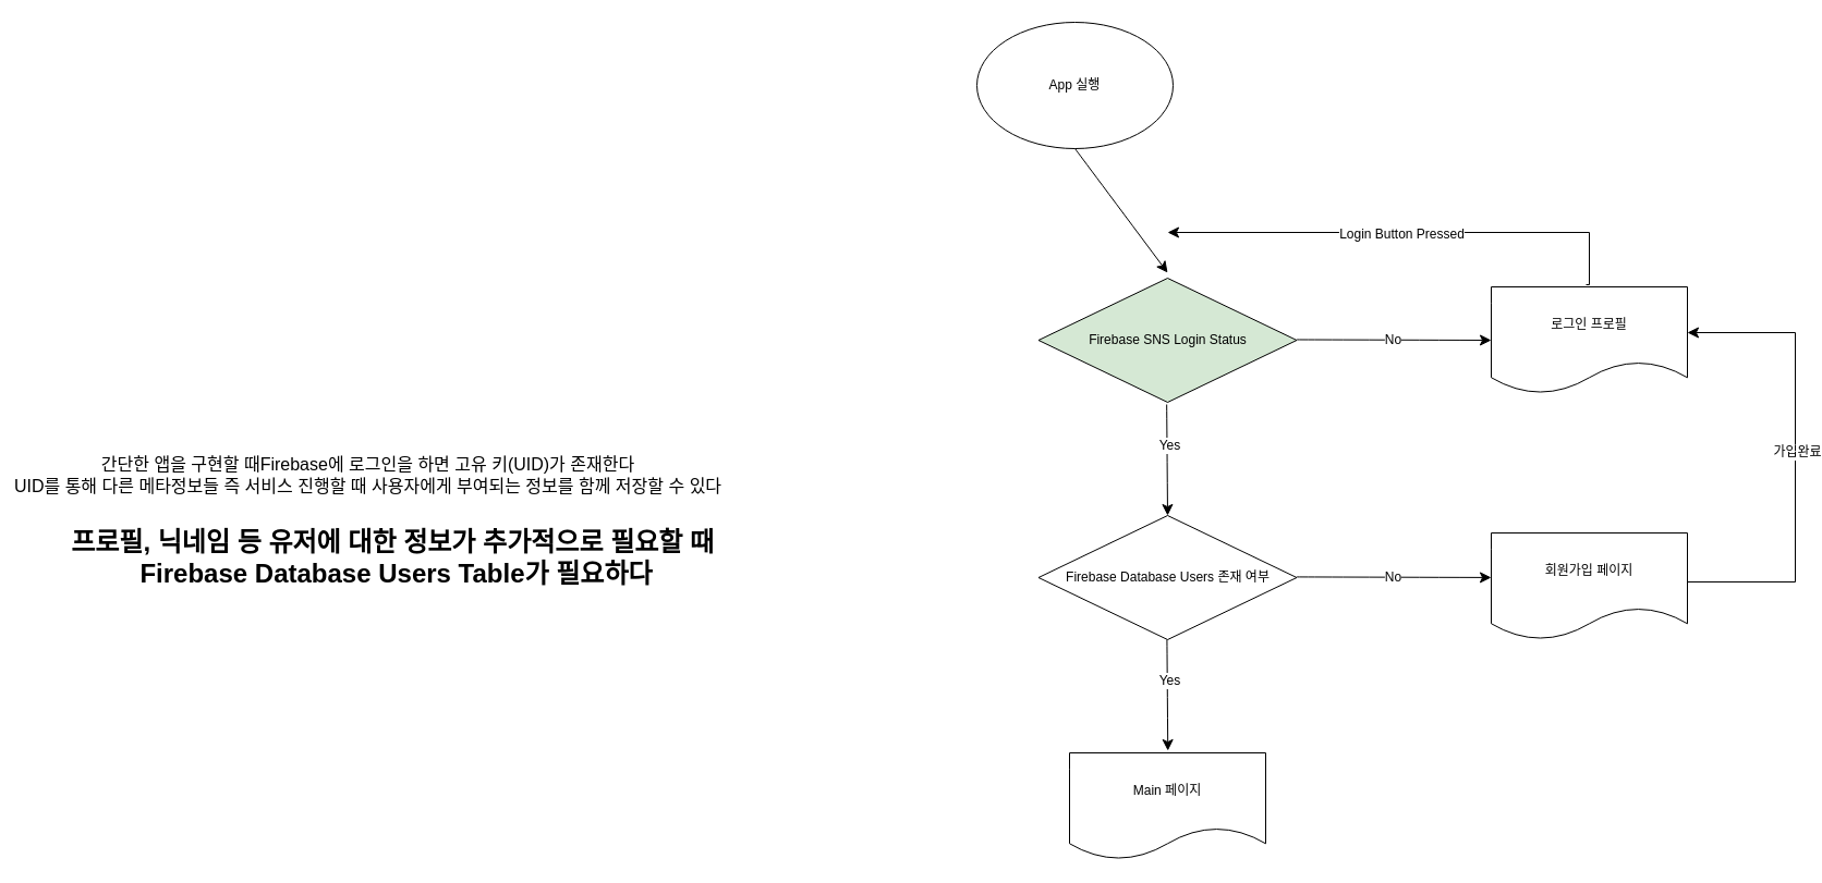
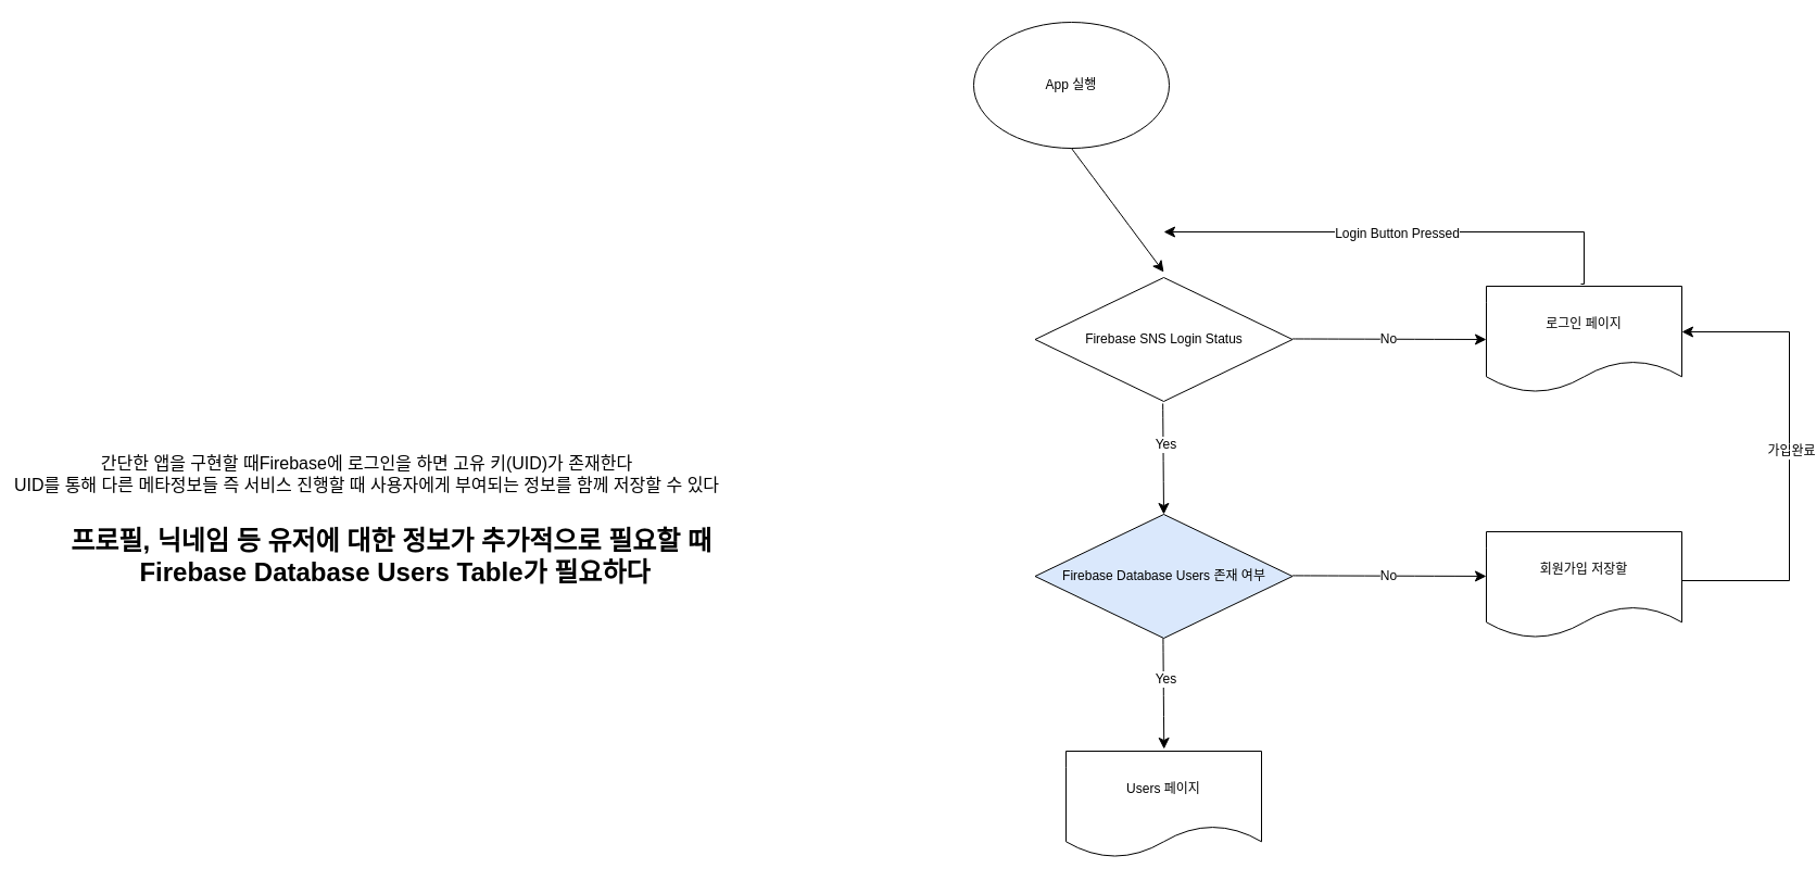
  <mxCell id="0" />
  <mxCell id="1" parent="0" />
  <mxCell id="2" value="App 실행" style="ellipse;whiteSpace=wrap;html=1;" vertex="1" parent="1"><mxGeometry x="896" y="20" width="180" height="116" as="geometry" /></mxCell>
  <mxCell id="3" value="No" style="endArrow=classic;html=1;rounded=0;fontSize=12;startSize=8;endSize=8;curved=1;entryX=0;entryY=0.5;entryDx=0;entryDy=0;" edge="1" parent="1" target="5"><mxGeometry width="50" height="50" relative="1" as="geometry"><mxPoint x="1189.5" y="311.47" as="sourcePoint" /><mxPoint x="1368" y="308" as="targetPoint" /></mxGeometry></mxCell>
  <mxCell id="4" value="" style="endArrow=classic;html=1;rounded=0;fontSize=12;startSize=8;endSize=8;curved=1;exitX=0.5;exitY=1;exitDx=0;exitDy=0;entryX=0.5;entryY=0;entryDx=0;entryDy=0;" edge="1" parent="1" source="2"><mxGeometry width="50" height="50" relative="1" as="geometry"><mxPoint x="1204" y="250" as="sourcePoint" /><mxPoint x="1071" y="250" as="targetPoint" /></mxGeometry></mxCell>
- <mxCell id="5" value="로그인 프로필" style="shape=document;whiteSpace=wrap;html=1;boundedLbl=1;" vertex="1" parent="1"><mxGeometry x="1368" y="263" width="180" height="98" as="geometry" /></mxCell>
+ <mxCell id="5" value="로그인 페이지" style="shape=document;whiteSpace=wrap;html=1;boundedLbl=1;" vertex="1" parent="1"><mxGeometry x="1368" y="263" width="180" height="98" as="geometry" /></mxCell>
  <mxCell id="6" value="" style="edgeStyle=segmentEdgeStyle;endArrow=classic;html=1;curved=0;rounded=0;endSize=8;startSize=8;fontSize=12;" edge="1" parent="1"><mxGeometry width="50" height="50" relative="1" as="geometry"><mxPoint x="1455" y="261" as="sourcePoint" /><mxPoint x="1071" y="213" as="targetPoint" /><Array as="points"><mxPoint x="1458" y="261" /><mxPoint x="1458" y="213" /></Array></mxGeometry></mxCell>
  <mxCell id="7" value="Login Button Pressed" style="edgeLabel;html=1;align=center;verticalAlign=middle;resizable=0;points=[];fontSize=12;" vertex="1" connectable="0" parent="6"><mxGeometry x="0.024" y="1" relative="1" as="geometry"><mxPoint as="offset" /></mxGeometry></mxCell>
  <mxCell id="8" value="" style="endArrow=classic;html=1;rounded=0;fontSize=12;startSize=8;endSize=8;curved=1;exitX=0.5;exitY=1;exitDx=0;exitDy=0;entryX=0.5;entryY=0;entryDx=0;entryDy=0;" edge="1" parent="1" target="10"><mxGeometry width="50" height="50" relative="1" as="geometry"><mxPoint x="1070.17" y="371" as="sourcePoint" /><mxPoint x="1070.17" y="462" as="targetPoint" /></mxGeometry></mxCell>
  <mxCell id="9" value="Yes" style="edgeLabel;html=1;align=center;verticalAlign=middle;resizable=0;points=[];fontSize=12;" vertex="1" connectable="0" parent="8"><mxGeometry x="-0.226" y="2" relative="1" as="geometry"><mxPoint y="-1" as="offset" /></mxGeometry></mxCell>
- <mxCell id="10" value="Firebase Database Users 존재 여부" style="rhombus;whiteSpace=wrap;html=1;" vertex="1" parent="1"><mxGeometry x="952.5" y="473" width="237" height="114" as="geometry" /></mxCell>
- <mxCell id="11" value="Firebase SNS Login Status" style="rhombus;whiteSpace=wrap;html=1;fillColor=#d5e8d4;" vertex="1" parent="1"><mxGeometry x="952.5" y="255" width="237" height="114" as="geometry" /></mxCell>
+ <mxCell id="10" value="Firebase Database Users 존재 여부" style="rhombus;whiteSpace=wrap;html=1;fillColor=#dae8fc;" vertex="1" parent="1"><mxGeometry x="952.5" y="473" width="237" height="114" as="geometry" /></mxCell>
+ <mxCell id="11" value="Firebase SNS Login Status" style="rhombus;whiteSpace=wrap;html=1;" vertex="1" parent="1"><mxGeometry x="952.5" y="255" width="237" height="114" as="geometry" /></mxCell>
  <mxCell id="12" value="No" style="endArrow=classic;html=1;rounded=0;fontSize=12;startSize=8;endSize=8;curved=1;entryX=0;entryY=0.5;entryDx=0;entryDy=0;" edge="1" parent="1"><mxGeometry width="50" height="50" relative="1" as="geometry"><mxPoint x="1189.5" y="529.41" as="sourcePoint" /><mxPoint x="1368" y="529.94" as="targetPoint" /></mxGeometry></mxCell>
- <mxCell id="13" value="회원가입 페이지" style="shape=document;whiteSpace=wrap;html=1;boundedLbl=1;" vertex="1" parent="1"><mxGeometry x="1368" y="489" width="180" height="98" as="geometry" /></mxCell>
+ <mxCell id="13" value="회원가입 저장할" style="shape=document;whiteSpace=wrap;html=1;boundedLbl=1;" vertex="1" parent="1"><mxGeometry x="1368" y="489" width="180" height="98" as="geometry" /></mxCell>
  <mxCell id="14" value="" style="endArrow=classic;html=1;rounded=0;fontSize=12;startSize=8;endSize=8;curved=1;exitX=0.5;exitY=1;exitDx=0;exitDy=0;entryX=0.5;entryY=0;entryDx=0;entryDy=0;" edge="1" parent="1"><mxGeometry width="50" height="50" relative="1" as="geometry"><mxPoint x="1070.41" y="587" as="sourcePoint" /><mxPoint x="1071.24" y="689" as="targetPoint" /></mxGeometry></mxCell>
  <mxCell id="15" value="Yes" style="edgeLabel;html=1;align=center;verticalAlign=middle;resizable=0;points=[];fontSize=12;" vertex="1" connectable="0" parent="14"><mxGeometry x="-0.226" y="2" relative="1" as="geometry"><mxPoint y="-1" as="offset" /></mxGeometry></mxCell>
  <mxCell id="16" value="" style="edgeStyle=segmentEdgeStyle;endArrow=classic;html=1;curved=0;rounded=0;endSize=8;startSize=8;fontSize=12;exitX=1;exitY=0.5;exitDx=0;exitDy=0;" edge="1" parent="1" source="13"><mxGeometry width="50" height="50" relative="1" as="geometry"><mxPoint x="1568" y="528" as="sourcePoint" /><mxPoint x="1548" y="305" as="targetPoint" /><Array as="points"><mxPoint x="1548" y="534" /><mxPoint x="1647" y="534" /><mxPoint x="1647" y="305" /></Array></mxGeometry></mxCell>
  <mxCell id="17" value="가입완료" style="edgeLabel;html=1;align=center;verticalAlign=middle;resizable=0;points=[];fontSize=12;" vertex="1" connectable="0" parent="16"><mxGeometry x="0.031" y="-1" relative="1" as="geometry"><mxPoint y="-1" as="offset" /></mxGeometry></mxCell>
- <mxCell id="18" value="Main 페이지" style="shape=document;whiteSpace=wrap;html=1;boundedLbl=1;" vertex="1" parent="1"><mxGeometry x="981" y="691" width="180" height="98" as="geometry" /></mxCell>
+ <mxCell id="18" value="Users 페이지" style="shape=document;whiteSpace=wrap;html=1;boundedLbl=1;" vertex="1" parent="1"><mxGeometry x="981" y="691" width="180" height="98" as="geometry" /></mxCell>
  <mxCell id="19" value="간단한 앱을 구현할 때Firebase에 로그인을 하면 고유 키(UID)가 존재한다&lt;div&gt;UID를 통해 다른 메타정보들 즉 서비스 진행할 때&amp;nbsp;&lt;span style=&quot;background-color: initial;&quot;&gt;사용자에게 부여되는 정보를 함께 저장할 수 있다&lt;/span&gt;&lt;/div&gt;" style="text;html=1;align=center;verticalAlign=middle;resizable=0;points=[];autosize=1;strokeColor=none;fillColor=none;fontSize=16;" vertex="1" parent="1"><mxGeometry x="20" y="411" width="634" height="50" as="geometry" /></mxCell>
  <mxCell id="20" value="&lt;span style=&quot;font-size: 24px; font-weight: 700;&quot;&gt;프로필, 닉네임 등 유저에 대한 정보가 추가적으로 필요할 때&amp;nbsp;&lt;/span&gt;&lt;div style=&quot;font-size: 24px; font-weight: 700;&quot;&gt;Firebase Database Users Table가 필요하다&lt;/div&gt;" style="text;html=1;align=center;verticalAlign=middle;resizable=0;points=[];autosize=1;strokeColor=none;fillColor=none;fontSize=16;" vertex="1" parent="1"><mxGeometry x="71" y="477" width="583" height="70" as="geometry" /></mxCell>
